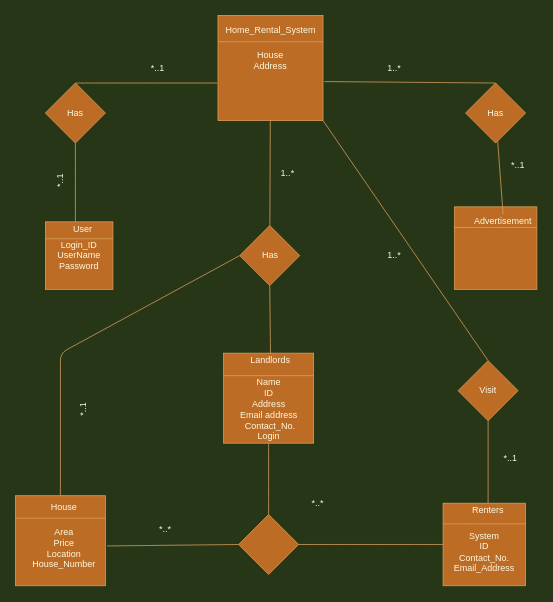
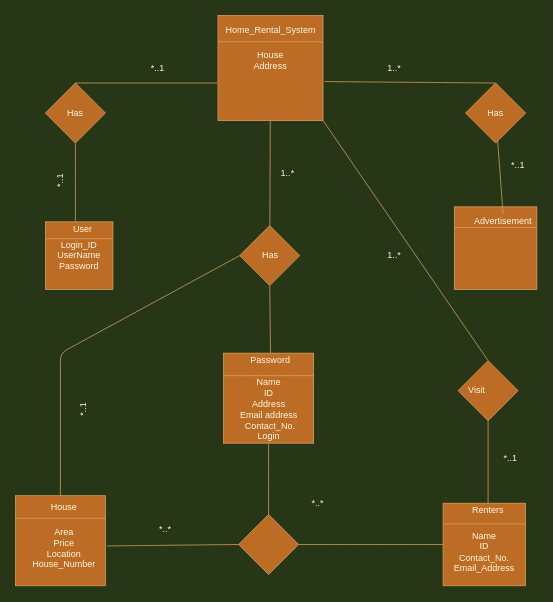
  <mxCell id="0" />
  <mxCell id="1" parent="0" />
  <mxCell id="2" value="" style="whiteSpace=wrap;html=1;aspect=fixed;fillColor=#BC6C25;strokeColor=#DDA15E;fontColor=#FEFAE0;" parent="1" vertex="1"><mxGeometry x="297.5" y="470" width="120" height="120" as="geometry" /></mxCell>
- <mxCell id="3" value="Landlords" style="text;html=1;strokeColor=none;fillColor=none;align=center;verticalAlign=middle;whiteSpace=wrap;fontColor=#FEFAE0;" parent="1" vertex="1"><mxGeometry x="340" y="470" width="40" height="20" as="geometry" /></mxCell>
+ <mxCell id="3" value="Password" style="text;html=1;strokeColor=none;fillColor=none;align=center;verticalAlign=middle;whiteSpace=wrap;fontColor=#FEFAE0;" parent="1" vertex="1"><mxGeometry x="340" y="470" width="40" height="20" as="geometry" /></mxCell>
  <mxCell id="4" value="" style="endArrow=none;html=1;exitX=0;exitY=0.25;exitDx=0;exitDy=0;entryX=1;entryY=0.25;entryDx=0;entryDy=0;strokeColor=#DDA15E;fontColor=#FEFAE0;labelBackgroundColor=#283618;curved=1;" parent="1" source="2" target="2" edge="1"><mxGeometry width="50" height="50" relative="1" as="geometry"><mxPoint x="350" y="590" as="sourcePoint" /><mxPoint x="400" y="540" as="targetPoint" /></mxGeometry></mxCell>
  <mxCell id="5" value="Name&lt;br&gt;ID&lt;br&gt;Address&lt;br&gt;Email address&lt;br&gt;&amp;nbsp;Contact_No.&lt;br&gt;Login" style="text;html=1;strokeColor=none;fillColor=none;align=center;verticalAlign=middle;whiteSpace=wrap;fontColor=#FEFAE0;" parent="1" vertex="1"><mxGeometry x="312.5" y="500" width="90" height="90" as="geometry" /></mxCell>
  <mxCell id="6" value="" style="whiteSpace=wrap;html=1;aspect=fixed;fillColor=#BC6C25;strokeColor=#DDA15E;fontColor=#FEFAE0;" vertex="1" parent="1"><mxGeometry x="20" y="660" width="120" height="120" as="geometry" /></mxCell>
  <mxCell id="7" value="House" style="text;html=1;strokeColor=none;fillColor=none;align=center;verticalAlign=middle;whiteSpace=wrap;fontColor=#FEFAE0;" vertex="1" parent="1"><mxGeometry x="65" y="665" width="40" height="20" as="geometry" /></mxCell>
  <mxCell id="8" value="" style="rhombus;whiteSpace=wrap;html=1;fillColor=#BC6C25;strokeColor=#DDA15E;fontColor=#FEFAE0;" vertex="1" parent="1"><mxGeometry x="317.5" y="685" width="80" height="80" as="geometry" /></mxCell>
  <mxCell id="9" value="" style="endArrow=none;html=1;entryX=1;entryY=0.5;entryDx=0;entryDy=0;strokeColor=#DDA15E;fontColor=#FEFAE0;labelBackgroundColor=#283618;curved=1;exitX=0;exitY=0.5;exitDx=0;exitDy=0;" edge="1" parent="1" source="11" target="8"><mxGeometry width="50" height="50" relative="1" as="geometry"><mxPoint x="465" y="705.714" as="sourcePoint" /><mxPoint x="400" y="530" as="targetPoint" /></mxGeometry></mxCell>
  <mxCell id="10" value="" style="endArrow=none;html=1;exitX=0;exitY=0.25;exitDx=0;exitDy=0;entryX=1;entryY=0.25;entryDx=0;entryDy=0;strokeColor=#DDA15E;fontColor=#FEFAE0;labelBackgroundColor=#283618;curved=1;" edge="1" parent="1" source="6" target="6"><mxGeometry width="50" height="50" relative="1" as="geometry"><mxPoint x="350" y="780" as="sourcePoint" /><mxPoint x="400" y="730" as="targetPoint" /><Array as="points" /></mxGeometry></mxCell>
  <mxCell id="11" value="" style="whiteSpace=wrap;html=1;aspect=fixed;fillColor=#BC6C25;strokeColor=#DDA15E;fontColor=#FEFAE0;" vertex="1" parent="1"><mxGeometry x="590" y="670" width="110" height="110" as="geometry" /></mxCell>
  <mxCell id="12" value="" style="endArrow=none;html=1;entryX=0.5;entryY=0;entryDx=0;entryDy=0;exitX=0.5;exitY=1;exitDx=0;exitDy=0;strokeColor=#DDA15E;fontColor=#FEFAE0;labelBackgroundColor=#283618;curved=1;" edge="1" parent="1" source="5" target="8"><mxGeometry width="50" height="50" relative="1" as="geometry"><mxPoint x="30" y="350" as="sourcePoint" /><mxPoint x="400" y="410" as="targetPoint" /></mxGeometry></mxCell>
  <mxCell id="13" value="Renters" style="text;html=1;strokeColor=none;fillColor=none;align=center;verticalAlign=middle;whiteSpace=wrap;fontColor=#FEFAE0;" vertex="1" parent="1"><mxGeometry x="630" y="670" width="40" height="20" as="geometry" /></mxCell>
  <mxCell id="14" value="" style="endArrow=none;html=1;entryX=1;entryY=0.25;entryDx=0;entryDy=0;exitX=0;exitY=0.25;exitDx=0;exitDy=0;strokeColor=#DDA15E;fontColor=#FEFAE0;labelBackgroundColor=#283618;curved=1;" edge="1" parent="1" source="11" target="11"><mxGeometry width="50" height="50" relative="1" as="geometry"><mxPoint x="350" y="460" as="sourcePoint" /><mxPoint x="400" y="410" as="targetPoint" /><Array as="points" /></mxGeometry></mxCell>
- <mxCell id="15" value="System&lt;br&gt;ID&lt;br&gt;Contact_No.&lt;br&gt;Email_Address" style="text;html=1;strokeColor=none;fillColor=none;align=center;verticalAlign=middle;whiteSpace=wrap;fontColor=#FEFAE0;" vertex="1" parent="1"><mxGeometry x="595" y="705" width="100" height="60" as="geometry" /></mxCell>
+ <mxCell id="15" value="Name&lt;br&gt;ID&lt;br&gt;Contact_No.&lt;br&gt;Email_Address" style="text;html=1;strokeColor=none;fillColor=none;align=center;verticalAlign=middle;whiteSpace=wrap;fontColor=#FEFAE0;" vertex="1" parent="1"><mxGeometry x="595" y="705" width="100" height="60" as="geometry" /></mxCell>
  <mxCell id="16" value="" style="whiteSpace=wrap;html=1;aspect=fixed;fillColor=#BC6C25;strokeColor=#DDA15E;fontColor=#FEFAE0;" vertex="1" parent="1"><mxGeometry x="60" y="295" width="90" height="90" as="geometry" /></mxCell>
  <mxCell id="17" value="" style="endArrow=none;html=1;exitX=0;exitY=0.25;exitDx=0;exitDy=0;entryX=1;entryY=0.25;entryDx=0;entryDy=0;strokeColor=#DDA15E;fontColor=#FEFAE0;labelBackgroundColor=#283618;curved=1;" edge="1" parent="1" source="16" target="16"><mxGeometry width="50" height="50" relative="1" as="geometry"><mxPoint x="350" y="220" as="sourcePoint" /><mxPoint x="400" y="170" as="targetPoint" /></mxGeometry></mxCell>
  <mxCell id="18" value="Login_ID&lt;br&gt;UserName&lt;br&gt;Password" style="text;html=1;strokeColor=none;fillColor=none;align=center;verticalAlign=middle;whiteSpace=wrap;fontColor=#FEFAE0;" vertex="1" parent="1"><mxGeometry x="85" y="330" width="40" height="20" as="geometry" /></mxCell>
  <mxCell id="19" value="" style="rhombus;whiteSpace=wrap;html=1;fillColor=#BC6C25;strokeColor=#DDA15E;fontColor=#FEFAE0;" vertex="1" parent="1"><mxGeometry x="60" y="110" width="80" height="80" as="geometry" /></mxCell>
  <mxCell id="20" value="Has" style="text;html=1;strokeColor=none;fillColor=none;align=center;verticalAlign=middle;whiteSpace=wrap;fontColor=#FEFAE0;" vertex="1" parent="1"><mxGeometry x="80" y="140" width="40" height="20" as="geometry" /></mxCell>
  <mxCell id="21" value="Area&lt;br&gt;Price&lt;br&gt;Location&lt;br&gt;House_Number" style="text;html=1;strokeColor=none;fillColor=none;align=center;verticalAlign=middle;whiteSpace=wrap;fontColor=#FEFAE0;" vertex="1" parent="1"><mxGeometry x="50" y="705" width="70" height="50" as="geometry" /></mxCell>
  <mxCell id="22" value="" style="whiteSpace=wrap;html=1;aspect=fixed;fillColor=#BC6C25;strokeColor=#DDA15E;fontColor=#FEFAE0;" vertex="1" parent="1"><mxGeometry x="605" y="275" width="110" height="110" as="geometry" /></mxCell>
  <mxCell id="23" value="Advertisement&lt;br&gt;" style="text;html=1;strokeColor=none;fillColor=none;align=center;verticalAlign=middle;whiteSpace=wrap;fontColor=#FEFAE0;" vertex="1" parent="1"><mxGeometry x="650" y="285" width="40" height="20" as="geometry" /></mxCell>
  <mxCell id="24" value="" style="endArrow=none;html=1;exitX=1;exitY=0.25;exitDx=0;exitDy=0;entryX=0;entryY=0.25;entryDx=0;entryDy=0;strokeColor=#DDA15E;fontColor=#FEFAE0;labelBackgroundColor=#283618;curved=1;" edge="1" parent="1" source="22" target="22"><mxGeometry width="50" height="50" relative="1" as="geometry"><mxPoint x="350" y="180" as="sourcePoint" /><mxPoint x="400" y="130" as="targetPoint" /></mxGeometry></mxCell>
  <mxCell id="25" value="" style="endArrow=none;html=1;entryX=0;entryY=0.5;entryDx=0;entryDy=0;exitX=1.017;exitY=0.558;exitDx=0;exitDy=0;exitPerimeter=0;strokeColor=#DDA15E;fontColor=#FEFAE0;labelBackgroundColor=#283618;curved=1;" edge="1" parent="1" source="6" target="8"><mxGeometry width="50" height="50" relative="1" as="geometry"><mxPoint x="330" y="590" as="sourcePoint" /><mxPoint x="400" y="340" as="targetPoint" /></mxGeometry></mxCell>
  <mxCell id="26" value="User" style="text;html=1;strokeColor=none;fillColor=none;align=center;verticalAlign=middle;whiteSpace=wrap;fontColor=#FEFAE0;" vertex="1" parent="1"><mxGeometry x="90" y="295" width="40" height="20" as="geometry" /></mxCell>
  <mxCell id="27" value="" style="whiteSpace=wrap;html=1;aspect=fixed;fillColor=#BC6C25;strokeColor=#DDA15E;fontColor=#FEFAE0;" vertex="1" parent="1"><mxGeometry x="290" y="20" width="140" height="140" as="geometry" /></mxCell>
  <mxCell id="28" value="House&lt;br&gt;Address&lt;br&gt;" style="text;html=1;strokeColor=none;fillColor=none;align=center;verticalAlign=middle;whiteSpace=wrap;fontColor=#FEFAE0;" vertex="1" parent="1"><mxGeometry x="340" y="70" width="40" height="20" as="geometry" /></mxCell>
  <mxCell id="29" value="Home_Rental_System" style="text;html=1;strokeColor=none;fillColor=none;align=center;verticalAlign=middle;whiteSpace=wrap;fontColor=#FEFAE0;" vertex="1" parent="1"><mxGeometry x="337.5" y="30" width="45" height="20" as="geometry" /></mxCell>
  <mxCell id="30" value="" style="endArrow=none;html=1;exitX=0;exitY=0.25;exitDx=0;exitDy=0;entryX=1;entryY=0.25;entryDx=0;entryDy=0;strokeColor=#DDA15E;fontColor=#FEFAE0;labelBackgroundColor=#283618;curved=1;" edge="1" parent="1" source="27" target="27"><mxGeometry width="50" height="50" relative="1" as="geometry"><mxPoint x="280" y="200" as="sourcePoint" /><mxPoint x="330" y="150" as="targetPoint" /></mxGeometry></mxCell>
  <mxCell id="31" value="" style="rhombus;whiteSpace=wrap;html=1;fillColor=#BC6C25;strokeColor=#DDA15E;fontColor=#FEFAE0;" vertex="1" parent="1"><mxGeometry x="319" y="300" width="80" height="80" as="geometry" /></mxCell>
  <mxCell id="32" value="Has" style="text;html=1;strokeColor=none;fillColor=none;align=center;verticalAlign=middle;whiteSpace=wrap;fontColor=#FEFAE0;" vertex="1" parent="1"><mxGeometry x="340" y="330" width="40" height="20" as="geometry" /></mxCell>
  <mxCell id="33" value="" style="endArrow=none;html=1;entryX=0.5;entryY=1;entryDx=0;entryDy=0;exitX=0.5;exitY=0;exitDx=0;exitDy=0;strokeColor=#DDA15E;fontColor=#FEFAE0;labelBackgroundColor=#283618;curved=1;" edge="1" parent="1" source="3" target="31"><mxGeometry width="50" height="50" relative="1" as="geometry"><mxPoint x="60" y="510" as="sourcePoint" /><mxPoint x="330" y="280" as="targetPoint" /></mxGeometry></mxCell>
  <mxCell id="34" value="" style="endArrow=none;html=1;strokeColor=#DDA15E;fontColor=#FEFAE0;labelBackgroundColor=#283618;curved=1;" edge="1" parent="1" source="31" target="27"><mxGeometry width="50" height="50" relative="1" as="geometry"><mxPoint x="280" y="330" as="sourcePoint" /><mxPoint x="358" y="164" as="targetPoint" /></mxGeometry></mxCell>
  <mxCell id="35" value="" style="endArrow=none;html=1;strokeColor=#DDA15E;fontColor=#FEFAE0;labelBackgroundColor=#283618;curved=1;" edge="1" parent="1"><mxGeometry width="50" height="50" relative="1" as="geometry"><mxPoint x="100" y="110" as="sourcePoint" /><mxPoint x="289" y="110" as="targetPoint" /></mxGeometry></mxCell>
  <mxCell id="36" value="" style="endArrow=none;html=1;exitX=0.25;exitY=0;exitDx=0;exitDy=0;strokeColor=#DDA15E;fontColor=#FEFAE0;labelBackgroundColor=#283618;curved=1;" edge="1" parent="1" source="26" target="19"><mxGeometry width="50" height="50" relative="1" as="geometry"><mxPoint x="280" y="230" as="sourcePoint" /><mxPoint x="330" y="180" as="targetPoint" /></mxGeometry></mxCell>
  <mxCell id="37" value="" style="endArrow=none;html=1;exitX=0.5;exitY=0;exitDx=0;exitDy=0;entryX=1.014;entryY=0.629;entryDx=0;entryDy=0;entryPerimeter=0;strokeColor=#DDA15E;fontColor=#FEFAE0;labelBackgroundColor=#283618;curved=1;" edge="1" parent="1" source="38" target="27"><mxGeometry width="50" height="50" relative="1" as="geometry"><mxPoint x="640" y="100" as="sourcePoint" /><mxPoint x="432" y="120" as="targetPoint" /></mxGeometry></mxCell>
  <mxCell id="38" value="" style="rhombus;whiteSpace=wrap;html=1;fillColor=#BC6C25;strokeColor=#DDA15E;fontColor=#FEFAE0;" vertex="1" parent="1"><mxGeometry x="620" y="110" width="80" height="80" as="geometry" /></mxCell>
  <mxCell id="39" value="" style="endArrow=none;html=1;strokeColor=#DDA15E;fontColor=#FEFAE0;labelBackgroundColor=#283618;curved=1;exitX=0.5;exitY=0;exitDx=0;exitDy=0;" edge="1" parent="1" source="23" target="38"><mxGeometry width="50" height="50" relative="1" as="geometry"><mxPoint x="632" y="275" as="sourcePoint" /><mxPoint x="330" y="180" as="targetPoint" /></mxGeometry></mxCell>
  <mxCell id="40" value="Has" style="text;html=1;strokeColor=none;fillColor=none;align=center;verticalAlign=middle;whiteSpace=wrap;fontColor=#FEFAE0;" vertex="1" parent="1"><mxGeometry x="640" y="140" width="40" height="20" as="geometry" /></mxCell>
  <mxCell id="41" value="*..1" style="text;html=1;strokeColor=none;fillColor=none;align=center;verticalAlign=middle;whiteSpace=wrap;rounded=0;fontColor=#FEFAE0;" vertex="1" parent="1"><mxGeometry x="190" y="80" width="40" height="20" as="geometry" /></mxCell>
  <mxCell id="42" value="*..1" style="text;html=1;strokeColor=none;fillColor=none;align=center;verticalAlign=middle;whiteSpace=wrap;rounded=0;fontColor=#FEFAE0;rotation=270;" vertex="1" parent="1"><mxGeometry x="60" y="230" width="40" height="20" as="geometry" /></mxCell>
  <mxCell id="43" value="1..*" style="text;html=1;strokeColor=none;fillColor=none;align=center;verticalAlign=middle;whiteSpace=wrap;rounded=0;fontColor=#FEFAE0;" vertex="1" parent="1"><mxGeometry x="505" y="80" width="40" height="20" as="geometry" /></mxCell>
  <mxCell id="44" value="*..1" style="text;html=1;strokeColor=none;fillColor=none;align=center;verticalAlign=middle;whiteSpace=wrap;rounded=0;fontColor=#FEFAE0;" vertex="1" parent="1"><mxGeometry x="670" y="210" width="40" height="20" as="geometry" /></mxCell>
  <mxCell id="45" value="" style="endArrow=none;html=1;strokeColor=#DDA15E;fillColor=#BC6C25;fontColor=#FEFAE0;entryX=0;entryY=0.5;entryDx=0;entryDy=0;exitX=0.5;exitY=0;exitDx=0;exitDy=0;" edge="1" parent="1" source="6" target="31"><mxGeometry width="50" height="50" relative="1" as="geometry"><mxPoint x="80" y="650" as="sourcePoint" /><mxPoint x="330" y="520" as="targetPoint" /><Array as="points"><mxPoint x="80" y="470" /></Array></mxGeometry></mxCell>
  <mxCell id="46" value="*..1" style="text;html=1;strokeColor=none;fillColor=none;align=center;verticalAlign=middle;whiteSpace=wrap;rounded=0;fontColor=#FEFAE0;rotation=270;" vertex="1" parent="1"><mxGeometry x="90" y="535" width="40" height="20" as="geometry" /></mxCell>
  <mxCell id="47" value="*..*" style="text;html=1;strokeColor=none;fillColor=none;align=center;verticalAlign=middle;whiteSpace=wrap;rounded=0;fontColor=#FEFAE0;" vertex="1" parent="1"><mxGeometry x="200" y="695" width="40" height="20" as="geometry" /></mxCell>
  <mxCell id="48" value="*..*" style="text;html=1;strokeColor=none;fillColor=none;align=center;verticalAlign=middle;whiteSpace=wrap;rounded=0;fontColor=#FEFAE0;" vertex="1" parent="1"><mxGeometry x="402.5" y="660" width="40" height="20" as="geometry" /></mxCell>
  <mxCell id="49" value="1..*" style="text;html=1;strokeColor=none;fillColor=none;align=center;verticalAlign=middle;whiteSpace=wrap;rounded=0;fontColor=#FEFAE0;" vertex="1" parent="1"><mxGeometry x="362.5" y="220" width="40" height="20" as="geometry" /></mxCell>
  <mxCell id="50" value="" style="rhombus;whiteSpace=wrap;html=1;strokeColor=#DDA15E;fillColor=#BC6C25;fontColor=#FEFAE0;" vertex="1" parent="1"><mxGeometry x="610" y="480" width="80" height="80" as="geometry" /></mxCell>
- <mxCell id="51" value="Visit" style="text;html=1;strokeColor=none;fillColor=none;align=center;verticalAlign=middle;whiteSpace=wrap;rounded=0;fontColor=#FEFAE0;" vertex="1" parent="1"><mxGeometry x="630" y="510" width="40" height="20" as="geometry" /></mxCell>
+ <mxCell id="51" value="Visit" style="text;html=1;strokeColor=none;fillColor=none;align=center;verticalAlign=middle;whiteSpace=wrap;rounded=0;fontColor=#FEFAE0;" vertex="1" parent="1"><mxGeometry x="615" y="510" width="40" height="20" as="geometry" /></mxCell>
  <mxCell id="52" value="" style="endArrow=none;html=1;strokeColor=#DDA15E;fillColor=#BC6C25;fontColor=#FEFAE0;exitX=0.5;exitY=0;exitDx=0;exitDy=0;entryX=1;entryY=1;entryDx=0;entryDy=0;" edge="1" parent="1" source="50" target="27"><mxGeometry width="50" height="50" relative="1" as="geometry"><mxPoint x="270" y="330" as="sourcePoint" /><mxPoint x="440" y="160" as="targetPoint" /></mxGeometry></mxCell>
  <mxCell id="53" value="" style="endArrow=none;html=1;strokeColor=#DDA15E;fillColor=#BC6C25;fontColor=#FEFAE0;exitX=0.5;exitY=0;exitDx=0;exitDy=0;entryX=0.5;entryY=1;entryDx=0;entryDy=0;" edge="1" parent="1" source="13" target="50"><mxGeometry width="50" height="50" relative="1" as="geometry"><mxPoint x="270" y="630" as="sourcePoint" /><mxPoint x="320" y="580" as="targetPoint" /></mxGeometry></mxCell>
  <mxCell id="54" value="1..*" style="text;html=1;strokeColor=none;fillColor=none;align=center;verticalAlign=middle;whiteSpace=wrap;rounded=0;fontColor=#FEFAE0;" vertex="1" parent="1"><mxGeometry x="505" y="330" width="40" height="20" as="geometry" /></mxCell>
  <mxCell id="55" value="*..1" style="text;html=1;strokeColor=none;fillColor=none;align=center;verticalAlign=middle;whiteSpace=wrap;rounded=0;fontColor=#FEFAE0;" vertex="1" parent="1"><mxGeometry x="660" y="600" width="40" height="20" as="geometry" /></mxCell>
